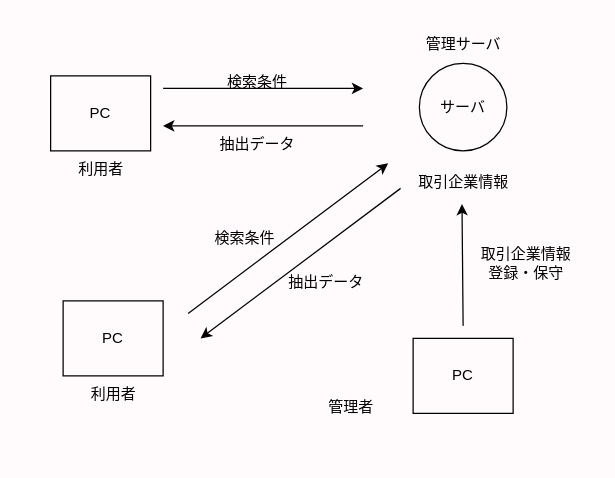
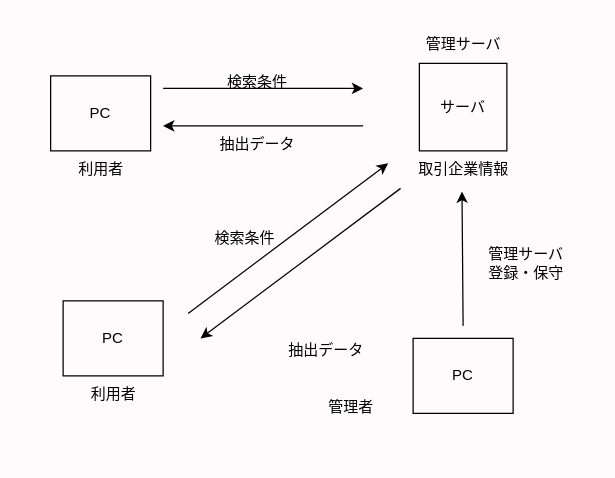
  <mxCell id="0" />
  <mxCell id="1" parent="0" />
  <mxCell id="2" value="管理サーバ" style="text;html=1;align=center;verticalAlign=middle;resizable=0;points=[];autosize=1;strokeColor=none;fillColor=none;fontColor=#000000;" vertex="1" parent="1"><mxGeometry x="330" y="20" width="80" height="30" as="geometry" /></mxCell>
  <mxCell id="3" value="" style="group;fillColor=none;" vertex="1" connectable="0" parent="1"><mxGeometry x="20" y="30" width="450" height="330" as="geometry" /></mxCell>
  <mxCell id="4" value="PC" style="whiteSpace=wrap;html=1;fontColor=#000000;fillColor=none;strokeColor=#000000;" vertex="1" parent="3"><mxGeometry x="20" y="30" width="80" height="60" as="geometry" /></mxCell>
  <mxCell id="5" value="PC" style="whiteSpace=wrap;html=1;fontColor=#000000;fillColor=none;strokeColor=#000000;" vertex="1" parent="3"><mxGeometry x="30" y="210" width="80" height="60" as="geometry" /></mxCell>
  <mxCell id="6" value="PC" style="whiteSpace=wrap;html=1;fontColor=#000000;fillColor=none;strokeColor=#000000;" vertex="1" parent="3"><mxGeometry x="310" y="240" width="80" height="60" as="geometry" /></mxCell>
- <mxCell id="7" value="サーバ" style="ellipse;whiteSpace=wrap;html=1;fontColor=#000000;fillColor=none;strokeColor=#000000;" vertex="1" parent="3"><mxGeometry x="315" y="20" width="70" height="70" as="geometry" /></mxCell>
+ <mxCell id="7" value="サーバ" style="whiteSpace=wrap;html=1;fontColor=#000000;fillColor=none;strokeColor=#000000;rounded=0;" vertex="1" parent="3"><mxGeometry x="315" y="20" width="70" height="70" as="geometry" /></mxCell>
  <mxCell id="8" value="利用者" style="text;html=1;align=center;verticalAlign=middle;resizable=0;points=[];autosize=1;strokeColor=none;fillColor=none;fontColor=#000000;" vertex="1" parent="3"><mxGeometry x="30" y="90" width="60" height="30" as="geometry" /></mxCell>
  <mxCell id="9" value="利用者" style="text;html=1;align=center;verticalAlign=middle;resizable=0;points=[];autosize=1;strokeColor=none;fillColor=none;fontColor=#000000;" vertex="1" parent="3"><mxGeometry x="40" y="270" width="60" height="30" as="geometry" /></mxCell>
  <mxCell id="10" value="管理者" style="text;html=1;align=center;verticalAlign=middle;resizable=0;points=[];autosize=1;strokeColor=none;fillColor=none;fontColor=#000000;" vertex="1" parent="3"><mxGeometry x="230" y="280" width="60" height="30" as="geometry" /></mxCell>
  <mxCell id="11" value="" style="edgeStyle=none;orthogonalLoop=1;jettySize=auto;html=1;fontColor=#000000;strokeColor=#000000;" edge="1" parent="3"><mxGeometry width="100" relative="1" as="geometry"><mxPoint x="110" y="40" as="sourcePoint" /><mxPoint x="270" y="40" as="targetPoint" /><Array as="points" /></mxGeometry></mxCell>
  <mxCell id="12" value="検索条件" style="text;html=1;align=center;verticalAlign=middle;resizable=0;points=[];autosize=1;fillColor=none;strokeColor=none;fontColor=#000000;" vertex="1" parent="3"><mxGeometry x="150" y="20" width="70" height="30" as="geometry" /></mxCell>
  <mxCell id="13" value="" style="edgeStyle=none;orthogonalLoop=1;jettySize=auto;html=1;fontColor=#000000;strokeColor=#000000;" edge="1" parent="3"><mxGeometry width="100" relative="1" as="geometry"><mxPoint x="270" y="70" as="sourcePoint" /><mxPoint x="110" y="70" as="targetPoint" /><Array as="points"><mxPoint x="220" y="70" /><mxPoint x="190" y="70" /></Array></mxGeometry></mxCell>
  <mxCell id="14" value="抽出データ&lt;span style=&quot;font-family: monospace; font-size: 0px; text-align: start;&quot;&gt;%3CmxGraphModel%3E%3Croot%3E%3CmxCell%20id%3D%220%22%2F%3E%3CmxCell%20id%3D%221%22%20parent%3D%220%22%2F%3E%3CmxCell%20id%3D%222%22%20value%3D%22%22%20style%3D%22edgeStyle%3Dnone%3BorthogonalLoop%3D1%3BjettySize%3Dauto%3Bhtml%3D1%3B%22%20edge%3D%221%22%20parent%3D%221%22%3E%3CmxGeometry%20width%3D%22100%22%20relative%3D%221%22%20as%3D%22geometry%22%3E%3CmxPoint%20x%3D%22180%22%20y%3D%22250%22%20as%3D%22sourcePoint%22%2F%3E%3CmxPoint%20x%3D%22340%22%20y%3D%22130%22%20as%3D%22targetPoint%22%2F%3E%3CArray%20as%3D%22points%22%2F%3E%3C%2FmxGeometry%3E%3C%2FmxCell%3E%3C%2Froot%3E%3C%2FmxGraphModel%3E&lt;/span&gt;" style="text;html=1;align=center;verticalAlign=middle;resizable=0;points=[];autosize=1;strokeColor=none;fillColor=none;fontColor=#000000;" vertex="1" parent="3"><mxGeometry x="145" y="70" width="80" height="30" as="geometry" /></mxCell>
  <mxCell id="15" value="" style="edgeStyle=none;orthogonalLoop=1;jettySize=auto;html=1;fontColor=#000000;strokeColor=#000000;" edge="1" parent="3"><mxGeometry width="100" relative="1" as="geometry"><mxPoint x="130" y="220" as="sourcePoint" /><mxPoint x="290" y="100" as="targetPoint" /><Array as="points" /></mxGeometry></mxCell>
  <mxCell id="16" value="" style="edgeStyle=none;orthogonalLoop=1;jettySize=auto;html=1;fontColor=#000000;strokeColor=#000000;" edge="1" parent="3"><mxGeometry width="100" relative="1" as="geometry"><mxPoint x="300" y="120" as="sourcePoint" /><mxPoint x="140" y="240" as="targetPoint" /><Array as="points" /></mxGeometry></mxCell>
  <mxCell id="17" value="検索条件" style="text;html=1;align=center;verticalAlign=middle;resizable=0;points=[];autosize=1;strokeColor=none;fillColor=none;fontColor=#000000;" vertex="1" parent="3"><mxGeometry x="140" y="145" width="70" height="30" as="geometry" /></mxCell>
- <mxCell id="18" value="抽出データ" style="text;html=1;align=center;verticalAlign=middle;resizable=0;points=[];autosize=1;strokeColor=none;fillColor=none;fontColor=#000000;" vertex="1" parent="3"><mxGeometry x="200" y="180" width="80" height="30" as="geometry" /></mxCell>
- <mxCell id="19" value="取引企業情報" style="text;html=1;align=center;verticalAlign=middle;resizable=0;points=[];autosize=1;strokeColor=none;fillColor=none;fontColor=#000000;" vertex="1" parent="3"><mxGeometry x="300" y="100" width="100" height="30" as="geometry" /></mxCell>
+ <mxCell id="18" value="抽出データ" style="text;html=1;align=center;verticalAlign=middle;resizable=0;points=[];autosize=1;strokeColor=none;fillColor=none;fontColor=#000000;" vertex="1" parent="3"><mxGeometry x="200" y="235" width="80" height="30" as="geometry" /></mxCell>
+ <mxCell id="19" value="取引企業情報" style="text;html=1;align=center;verticalAlign=middle;resizable=0;points=[];autosize=1;strokeColor=none;fillColor=none;fontColor=#000000;" vertex="1" parent="3"><mxGeometry x="300" y="90" width="100" height="30" as="geometry" /></mxCell>
  <mxCell id="20" value="" style="edgeStyle=none;orthogonalLoop=1;jettySize=auto;html=1;entryX=0.491;entryY=1.086;entryDx=0;entryDy=0;entryPerimeter=0;fontColor=#000000;strokeColor=#000000;" edge="1" parent="3" target="19"><mxGeometry width="100" relative="1" as="geometry"><mxPoint x="350" y="230" as="sourcePoint" /><mxPoint x="400" y="200" as="targetPoint" /><Array as="points" /></mxGeometry></mxCell>
- <mxCell id="21" value="取引企業情報&lt;br&gt;登録・保守" style="text;html=1;align=center;verticalAlign=middle;resizable=0;points=[];autosize=1;strokeColor=none;fillColor=none;fontColor=#000000;" vertex="1" parent="3"><mxGeometry x="350" y="160" width="100" height="40" as="geometry" /></mxCell>
+ <mxCell id="21" value="管理サーバ&lt;br&gt;登録・保守" style="text;html=1;align=center;verticalAlign=middle;resizable=0;points=[];autosize=1;strokeColor=none;fillColor=none;fontColor=#000000;" vertex="1" parent="3"><mxGeometry x="350" y="160" width="100" height="40" as="geometry" /></mxCell>
